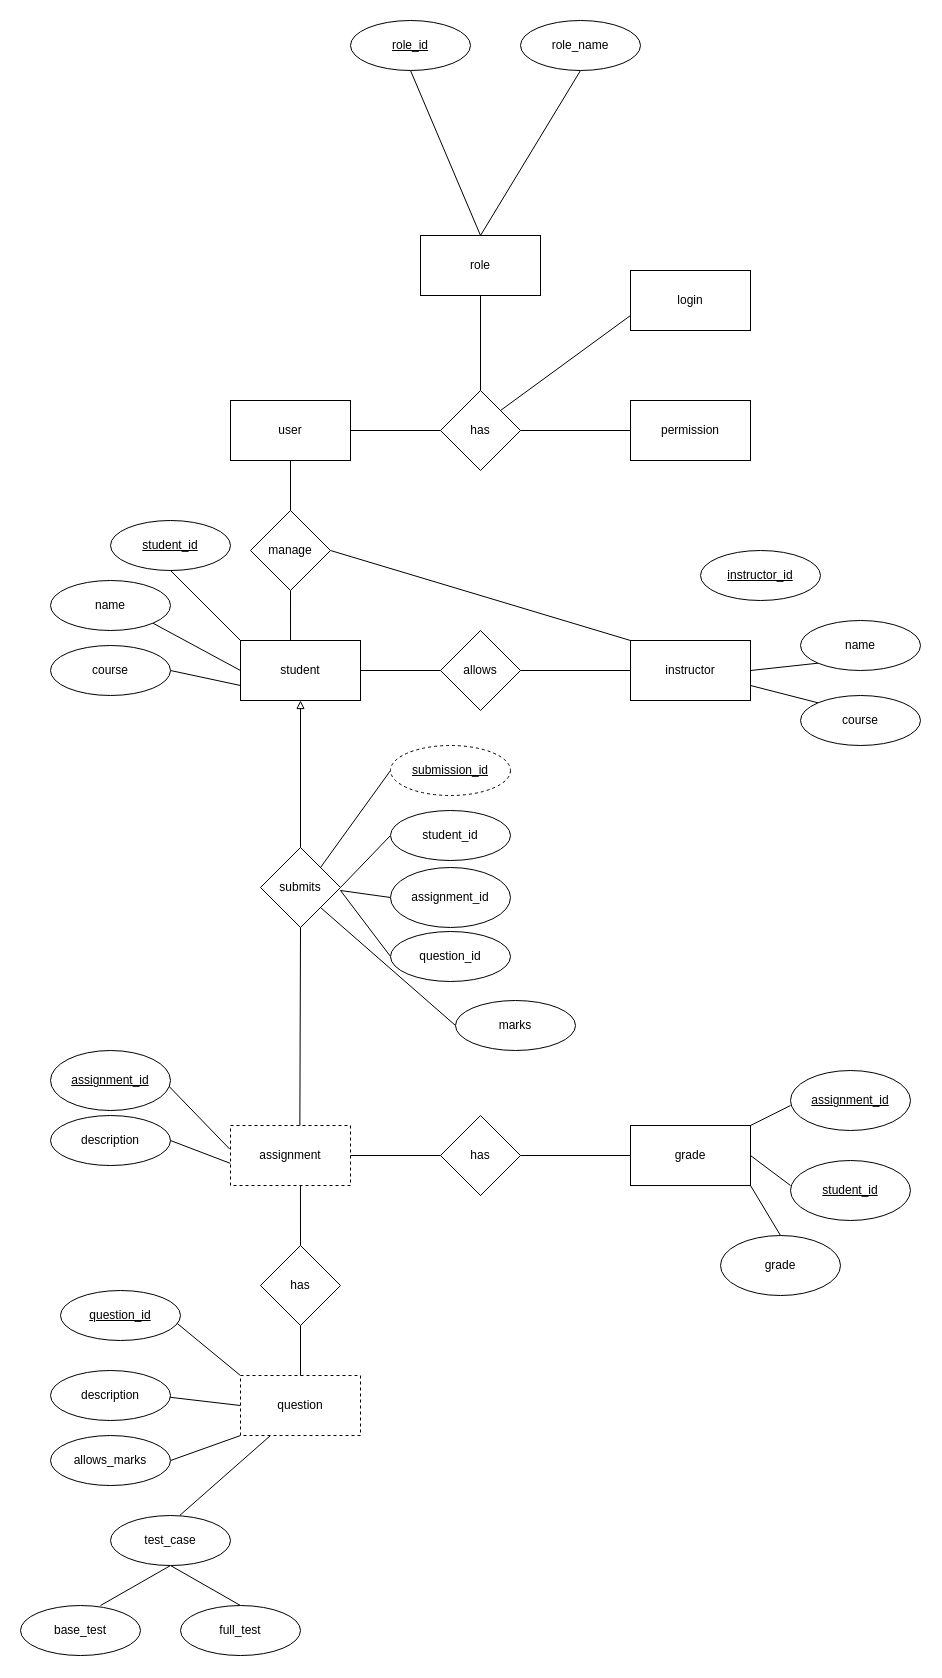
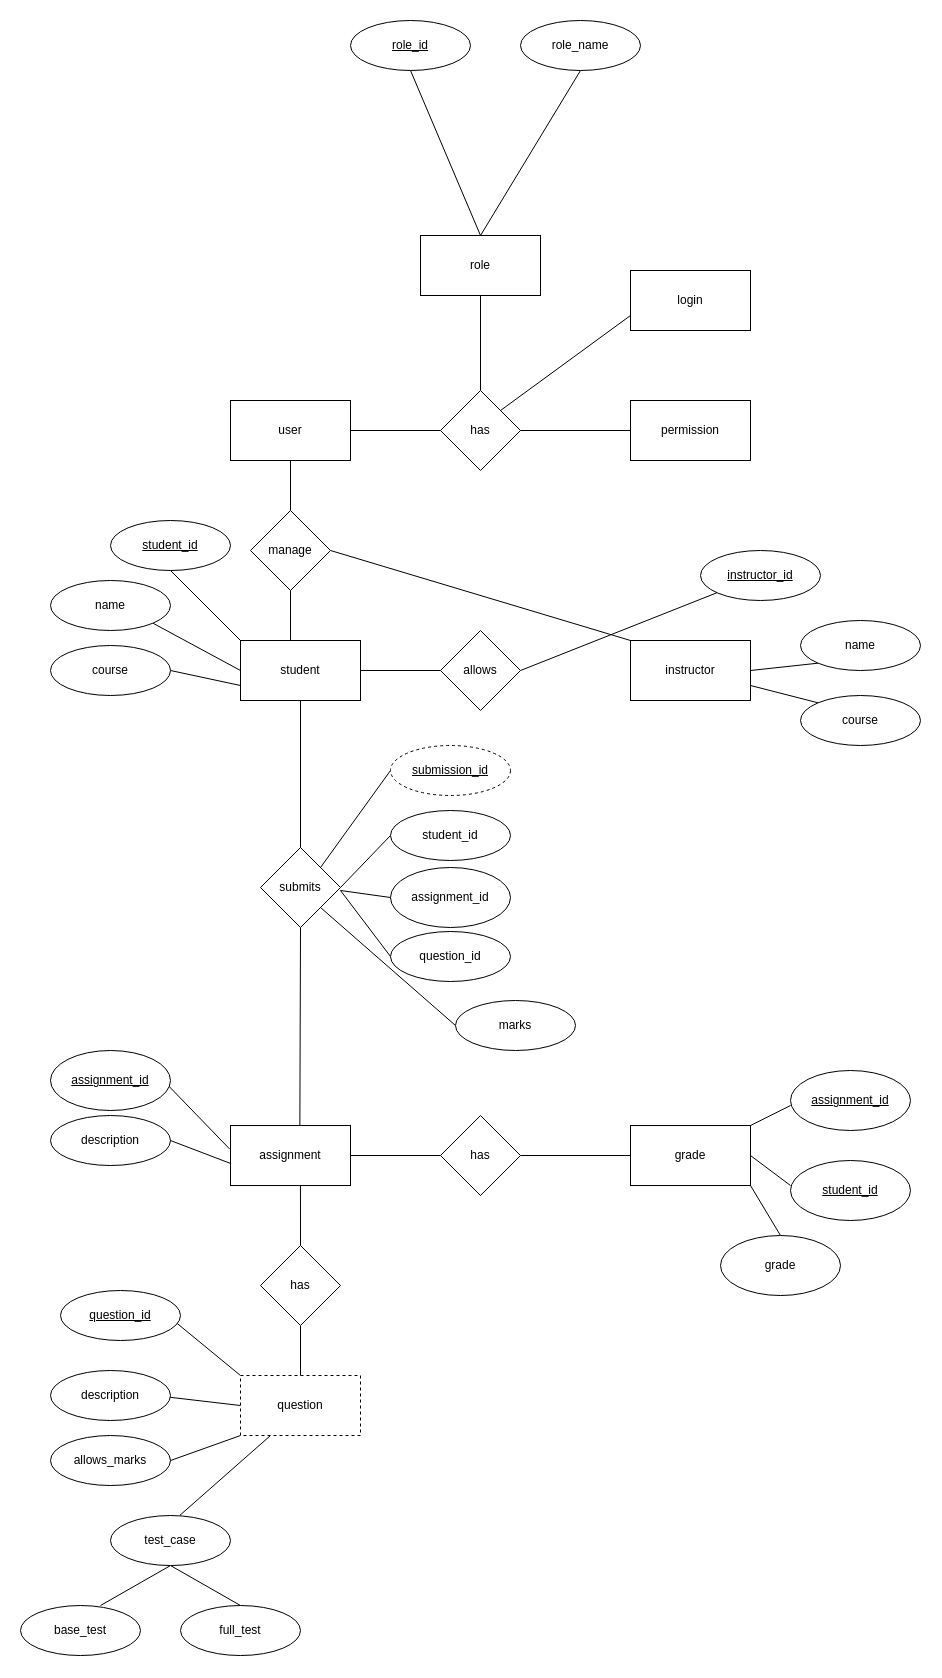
  <mxCell id="0" />
  <mxCell id="1" parent="0" />
  <mxCell id="2" value="student" style="rounded=0;whiteSpace=wrap;html=1;" parent="1" vertex="1"><mxGeometry x="240" y="640" width="120" height="60" as="geometry" /></mxCell>
  <mxCell id="3" value="grade" style="rounded=0;whiteSpace=wrap;html=1;" parent="1" vertex="1"><mxGeometry x="630" y="1125.03" width="120" height="60" as="geometry" /></mxCell>
  <mxCell id="4" style="edgeStyle=none;rounded=0;orthogonalLoop=1;jettySize=auto;html=1;exitX=0.25;exitY=1;exitDx=0;exitDy=0;entryX=0.578;entryY=-0.004;entryDx=0;entryDy=0;entryPerimeter=0;endArrow=none;endFill=0;" parent="1" source="8" target="43" edge="1"><mxGeometry relative="1" as="geometry" /></mxCell>
  <mxCell id="5" style="edgeStyle=none;rounded=0;orthogonalLoop=1;jettySize=auto;html=1;exitX=0;exitY=0;exitDx=0;exitDy=0;entryX=0.955;entryY=0.724;entryDx=0;entryDy=0;entryPerimeter=0;endArrow=none;endFill=0;" parent="1" source="8" edge="1"><mxGeometry relative="1" as="geometry"><mxPoint x="174.6" y="1321.23" as="targetPoint" /></mxGeometry></mxCell>
  <mxCell id="6" style="edgeStyle=none;rounded=0;orthogonalLoop=1;jettySize=auto;html=1;exitX=0;exitY=0.5;exitDx=0;exitDy=0;endArrow=none;endFill=0;" parent="1" source="8" edge="1"><mxGeometry relative="1" as="geometry"><mxPoint x="167.894" y="1396.595" as="targetPoint" /></mxGeometry></mxCell>
  <mxCell id="7" style="edgeStyle=none;rounded=0;orthogonalLoop=1;jettySize=auto;html=1;exitX=0;exitY=1;exitDx=0;exitDy=0;entryX=1;entryY=0.5;entryDx=0;entryDy=0;endArrow=none;endFill=0;" parent="1" source="8" edge="1"><mxGeometry relative="1" as="geometry"><mxPoint x="170" y="1460.03" as="targetPoint" /></mxGeometry></mxCell>
  <mxCell id="8" value="question" style="rounded=0;whiteSpace=wrap;html=1;dashed=1;" parent="1" vertex="1"><mxGeometry x="240" y="1375.03" width="120" height="60" as="geometry" /></mxCell>
- <mxCell id="9" value="assignment" style="rounded=0;whiteSpace=wrap;html=1;dashed=1;" parent="1" vertex="1"><mxGeometry x="230" y="1125.03" width="120" height="60" as="geometry" /></mxCell>
+ <mxCell id="9" value="assignment" style="rounded=0;whiteSpace=wrap;html=1;" parent="1" vertex="1"><mxGeometry x="230" y="1125.03" width="120" height="60" as="geometry" /></mxCell>
  <mxCell id="10" value="instructor" style="rounded=0;whiteSpace=wrap;html=1;" parent="1" vertex="1"><mxGeometry x="630" y="640" width="120" height="60" as="geometry" /></mxCell>
  <mxCell id="11" style="rounded=0;orthogonalLoop=1;jettySize=auto;html=1;exitX=0.5;exitY=1;exitDx=0;exitDy=0;entryX=0;entryY=0;entryDx=0;entryDy=0;endArrow=none;endFill=0;" parent="1" source="12" target="2" edge="1"><mxGeometry relative="1" as="geometry" /></mxCell>
  <mxCell id="12" value="&lt;u&gt;student_id&lt;/u&gt;" style="ellipse;whiteSpace=wrap;html=1;" parent="1" vertex="1"><mxGeometry x="110" y="520" width="120" height="50" as="geometry" /></mxCell>
  <mxCell id="13" style="rounded=0;orthogonalLoop=1;jettySize=auto;html=1;exitX=1;exitY=1;exitDx=0;exitDy=0;entryX=0;entryY=0.5;entryDx=0;entryDy=0;endArrow=none;endFill=0;" parent="1" source="14" target="2" edge="1"><mxGeometry relative="1" as="geometry" /></mxCell>
  <mxCell id="14" value="name" style="ellipse;whiteSpace=wrap;html=1;" parent="1" vertex="1"><mxGeometry x="50" y="580" width="120" height="50" as="geometry" /></mxCell>
  <mxCell id="15" style="rounded=0;orthogonalLoop=1;jettySize=auto;html=1;exitX=1;exitY=0.5;exitDx=0;exitDy=0;entryX=0;entryY=0.75;entryDx=0;entryDy=0;endArrow=none;endFill=0;" parent="1" source="16" target="2" edge="1"><mxGeometry relative="1" as="geometry" /></mxCell>
  <mxCell id="16" value="course" style="ellipse;whiteSpace=wrap;html=1;" parent="1" vertex="1"><mxGeometry x="50" y="645" width="120" height="50" as="geometry" /></mxCell>
  <mxCell id="17" style="edgeStyle=none;rounded=0;orthogonalLoop=1;jettySize=auto;html=1;exitX=0;exitY=0;exitDx=0;exitDy=0;entryX=1;entryY=0.75;entryDx=0;entryDy=0;endArrow=none;endFill=0;" parent="1" source="18" target="10" edge="1"><mxGeometry relative="1" as="geometry" /></mxCell>
  <mxCell id="18" value="course" style="ellipse;whiteSpace=wrap;html=1;" parent="1" vertex="1"><mxGeometry x="800" y="695" width="120" height="50" as="geometry" /></mxCell>
  <mxCell id="19" style="edgeStyle=none;rounded=0;orthogonalLoop=1;jettySize=auto;html=1;exitX=0;exitY=1;exitDx=0;exitDy=0;entryX=1;entryY=0.5;entryDx=0;entryDy=0;endArrow=none;endFill=0;" parent="1" source="20" target="10" edge="1"><mxGeometry relative="1" as="geometry" /></mxCell>
  <mxCell id="20" value="name" style="ellipse;whiteSpace=wrap;html=1;" parent="1" vertex="1"><mxGeometry x="800" y="620" width="120" height="50" as="geometry" /></mxCell>
  <mxCell id="21" value="&lt;u&gt;instructor_id&lt;/u&gt;" style="ellipse;whiteSpace=wrap;html=1;" parent="1" vertex="1"><mxGeometry x="700" y="550" width="120" height="50" as="geometry" /></mxCell>
- <mxCell id="22" style="edgeStyle=none;rounded=0;orthogonalLoop=1;jettySize=auto;html=1;exitX=1;exitY=0.5;exitDx=0;exitDy=0;entryX=0;entryY=0.5;entryDx=0;entryDy=0;endArrow=none;endFill=0;" parent="1" source="24" target="10" edge="1"><mxGeometry relative="1" as="geometry" /></mxCell>
+ <mxCell id="22" style="edgeStyle=none;rounded=0;orthogonalLoop=1;jettySize=auto;html=1;exitX=1;exitY=0.5;exitDx=0;exitDy=0;endArrow=none;endFill=0;" parent="1" source="24" target="21" edge="1"><mxGeometry relative="1" as="geometry" /></mxCell>
  <mxCell id="23" style="edgeStyle=none;rounded=0;orthogonalLoop=1;jettySize=auto;html=1;exitX=0;exitY=0.5;exitDx=0;exitDy=0;entryX=1;entryY=0.5;entryDx=0;entryDy=0;endArrow=none;endFill=0;" parent="1" source="24" target="2" edge="1"><mxGeometry relative="1" as="geometry" /></mxCell>
  <mxCell id="24" value="allows" style="rhombus;whiteSpace=wrap;html=1;" parent="1" vertex="1"><mxGeometry x="440" y="630" width="80" height="80" as="geometry" /></mxCell>
- <mxCell id="25" style="edgeStyle=none;rounded=0;orthogonalLoop=1;jettySize=auto;html=1;exitX=0.5;exitY=0;exitDx=0;exitDy=0;entryX=0.5;entryY=1;entryDx=0;entryDy=0;endArrow=block;endFill=0;" parent="1" source="27" target="2" edge="1"><mxGeometry relative="1" as="geometry" /></mxCell>
+ <mxCell id="25" style="edgeStyle=none;rounded=0;orthogonalLoop=1;jettySize=auto;html=1;exitX=0.5;exitY=0;exitDx=0;exitDy=0;entryX=0.5;entryY=1;entryDx=0;entryDy=0;endArrow=none;endFill=0;" parent="1" source="27" target="2" edge="1"><mxGeometry relative="1" as="geometry" /></mxCell>
  <mxCell id="26" style="edgeStyle=none;rounded=0;orthogonalLoop=1;jettySize=auto;html=1;exitX=0.5;exitY=1;exitDx=0;exitDy=0;entryX=0.578;entryY=0.003;entryDx=0;entryDy=0;entryPerimeter=0;endArrow=none;endFill=0;" parent="1" source="27" target="9" edge="1"><mxGeometry relative="1" as="geometry" /></mxCell>
  <mxCell id="27" value="submits" style="rhombus;whiteSpace=wrap;html=1;" parent="1" vertex="1"><mxGeometry x="260" y="847" width="80" height="80" as="geometry" /></mxCell>
  <mxCell id="28" style="edgeStyle=none;rounded=0;orthogonalLoop=1;jettySize=auto;html=1;exitX=0.5;exitY=0;exitDx=0;exitDy=0;entryX=0.583;entryY=1;entryDx=0;entryDy=0;entryPerimeter=0;endArrow=none;endFill=0;" parent="1" source="30" target="9" edge="1"><mxGeometry relative="1" as="geometry" /></mxCell>
  <mxCell id="29" style="edgeStyle=none;rounded=0;orthogonalLoop=1;jettySize=auto;html=1;exitX=0.5;exitY=1;exitDx=0;exitDy=0;entryX=0.5;entryY=0;entryDx=0;entryDy=0;endArrow=none;endFill=0;" parent="1" source="30" target="8" edge="1"><mxGeometry relative="1" as="geometry" /></mxCell>
  <mxCell id="30" value="has" style="rhombus;whiteSpace=wrap;html=1;" parent="1" vertex="1"><mxGeometry x="260" y="1245.03" width="80" height="80" as="geometry" /></mxCell>
  <mxCell id="31" style="edgeStyle=none;rounded=0;orthogonalLoop=1;jettySize=auto;html=1;exitX=1;exitY=0.5;exitDx=0;exitDy=0;entryX=0;entryY=0.5;entryDx=0;entryDy=0;endArrow=none;endFill=0;" parent="1" source="33" target="3" edge="1"><mxGeometry relative="1" as="geometry" /></mxCell>
  <mxCell id="32" style="edgeStyle=none;rounded=0;orthogonalLoop=1;jettySize=auto;html=1;exitX=0;exitY=0.5;exitDx=0;exitDy=0;entryX=1;entryY=0.5;entryDx=0;entryDy=0;endArrow=none;endFill=0;" parent="1" source="33" target="9" edge="1"><mxGeometry relative="1" as="geometry" /></mxCell>
  <mxCell id="33" value="has" style="rhombus;whiteSpace=wrap;html=1;" parent="1" vertex="1"><mxGeometry x="440" y="1115.03" width="80" height="80" as="geometry" /></mxCell>
  <mxCell id="34" style="edgeStyle=none;rounded=0;orthogonalLoop=1;jettySize=auto;html=1;exitX=1;exitY=0.5;exitDx=0;exitDy=0;entryX=-0.002;entryY=0.63;entryDx=0;entryDy=0;entryPerimeter=0;endArrow=none;endFill=0;" parent="1" target="9" edge="1"><mxGeometry relative="1" as="geometry"><mxPoint x="170" y="1140.03" as="sourcePoint" /></mxGeometry></mxCell>
  <mxCell id="35" value="description" style="ellipse;whiteSpace=wrap;html=1;" parent="1" vertex="1"><mxGeometry x="50" y="1115.03" width="120" height="50" as="geometry" /></mxCell>
  <mxCell id="36" style="edgeStyle=none;rounded=0;orthogonalLoop=1;jettySize=auto;html=1;exitX=1;exitY=1;exitDx=0;exitDy=0;entryX=-0.008;entryY=0.39;entryDx=0;entryDy=0;entryPerimeter=0;endArrow=none;endFill=0;" parent="1" target="9" edge="1"><mxGeometry relative="1" as="geometry"><mxPoint x="162.9" y="1080.004" as="sourcePoint" /></mxGeometry></mxCell>
  <mxCell id="37" value="&lt;u&gt;assignment_id&lt;/u&gt;" style="ellipse;whiteSpace=wrap;html=1;" parent="1" vertex="1"><mxGeometry x="50" y="1050" width="120" height="60" as="geometry" /></mxCell>
  <mxCell id="38" value="allows_marks" style="ellipse;whiteSpace=wrap;html=1;" parent="1" vertex="1"><mxGeometry x="50" y="1435.03" width="120" height="50" as="geometry" /></mxCell>
  <mxCell id="39" value="description" style="ellipse;whiteSpace=wrap;html=1;" parent="1" vertex="1"><mxGeometry x="50" y="1370" width="120" height="50" as="geometry" /></mxCell>
  <mxCell id="40" value="&lt;u&gt;question_id&lt;/u&gt;" style="ellipse;whiteSpace=wrap;html=1;" parent="1" vertex="1"><mxGeometry x="60" y="1290" width="120" height="50" as="geometry" /></mxCell>
  <mxCell id="41" style="edgeStyle=none;rounded=0;orthogonalLoop=1;jettySize=auto;html=1;exitX=0.5;exitY=1;exitDx=0;exitDy=0;entryX=0.5;entryY=0;entryDx=0;entryDy=0;endArrow=none;endFill=0;" parent="1" source="43" edge="1"><mxGeometry relative="1" as="geometry"><mxPoint x="100" y="1605.03" as="targetPoint" /></mxGeometry></mxCell>
  <mxCell id="42" style="edgeStyle=none;rounded=0;orthogonalLoop=1;jettySize=auto;html=1;exitX=0.5;exitY=1;exitDx=0;exitDy=0;entryX=0.5;entryY=0;entryDx=0;entryDy=0;endArrow=none;endFill=0;" parent="1" source="43" target="44" edge="1"><mxGeometry relative="1" as="geometry" /></mxCell>
  <mxCell id="43" value="test_case" style="ellipse;whiteSpace=wrap;html=1;" parent="1" vertex="1"><mxGeometry x="110" y="1515.03" width="120" height="50" as="geometry" /></mxCell>
  <mxCell id="44" value="full_test" style="ellipse;whiteSpace=wrap;html=1;" parent="1" vertex="1"><mxGeometry x="180" y="1605.03" width="120" height="50" as="geometry" /></mxCell>
  <mxCell id="45" value="base_test" style="ellipse;whiteSpace=wrap;html=1;" parent="1" vertex="1"><mxGeometry x="20" y="1605.03" width="120" height="50" as="geometry" /></mxCell>
  <mxCell id="46" style="edgeStyle=none;rounded=0;orthogonalLoop=1;jettySize=auto;html=1;exitX=0;exitY=0.5;exitDx=0;exitDy=0;entryX=1;entryY=0;entryDx=0;entryDy=0;endArrow=none;endFill=0;" parent="1" target="3" edge="1"><mxGeometry relative="1" as="geometry"><mxPoint x="790" y="1105.03" as="sourcePoint" /></mxGeometry></mxCell>
  <mxCell id="47" value="&lt;u&gt;assignment_id&lt;/u&gt;" style="ellipse;whiteSpace=wrap;html=1;" parent="1" vertex="1"><mxGeometry x="790" y="1070" width="120" height="60" as="geometry" /></mxCell>
  <mxCell id="48" style="edgeStyle=none;rounded=0;orthogonalLoop=1;jettySize=auto;html=1;exitX=0;exitY=0.5;exitDx=0;exitDy=0;entryX=1;entryY=0.5;entryDx=0;entryDy=0;endArrow=none;endFill=0;" parent="1" target="3" edge="1"><mxGeometry relative="1" as="geometry"><mxPoint x="790" y="1185.03" as="sourcePoint" /></mxGeometry></mxCell>
  <mxCell id="49" value="&lt;u&gt;student_id&lt;/u&gt;" style="ellipse;whiteSpace=wrap;html=1;" parent="1" vertex="1"><mxGeometry x="790" y="1160" width="120" height="60" as="geometry" /></mxCell>
  <mxCell id="50" style="edgeStyle=none;rounded=0;orthogonalLoop=1;jettySize=auto;html=1;exitX=0.5;exitY=1;exitDx=0;exitDy=0;entryX=0.5;entryY=0;entryDx=0;entryDy=0;endArrow=none;endFill=0;" parent="1" source="51" target="54" edge="1"><mxGeometry relative="1" as="geometry" /></mxCell>
  <mxCell id="51" value="user" style="rounded=0;whiteSpace=wrap;html=1;" parent="1" vertex="1"><mxGeometry x="230" y="400" width="120" height="60" as="geometry" /></mxCell>
  <mxCell id="52" style="edgeStyle=none;rounded=0;orthogonalLoop=1;jettySize=auto;html=1;exitX=0.5;exitY=1;exitDx=0;exitDy=0;entryX=0.417;entryY=0;entryDx=0;entryDy=0;entryPerimeter=0;endArrow=none;endFill=0;" parent="1" source="54" target="2" edge="1"><mxGeometry relative="1" as="geometry" /></mxCell>
  <mxCell id="53" style="edgeStyle=none;rounded=0;orthogonalLoop=1;jettySize=auto;html=1;exitX=1;exitY=0.5;exitDx=0;exitDy=0;entryX=0;entryY=0;entryDx=0;entryDy=0;endArrow=none;endFill=0;" parent="1" source="54" target="10" edge="1"><mxGeometry relative="1" as="geometry" /></mxCell>
  <mxCell id="54" value="manage" style="rhombus;whiteSpace=wrap;html=1;" parent="1" vertex="1"><mxGeometry x="250" y="510" width="80" height="80" as="geometry" /></mxCell>
  <mxCell id="55" style="edgeStyle=none;rounded=0;orthogonalLoop=1;jettySize=auto;html=1;exitX=0;exitY=0.5;exitDx=0;exitDy=0;entryX=1;entryY=0.5;entryDx=0;entryDy=0;endArrow=none;endFill=0;" parent="1" source="59" target="51" edge="1"><mxGeometry relative="1" as="geometry" /></mxCell>
  <mxCell id="56" style="edgeStyle=none;rounded=0;orthogonalLoop=1;jettySize=auto;html=1;exitX=1;exitY=0.5;exitDx=0;exitDy=0;entryX=0;entryY=0.5;entryDx=0;entryDy=0;endArrow=none;endFill=0;" parent="1" source="59" target="60" edge="1"><mxGeometry relative="1" as="geometry" /></mxCell>
  <mxCell id="57" style="edgeStyle=none;rounded=0;orthogonalLoop=1;jettySize=auto;html=1;exitX=0.5;exitY=0;exitDx=0;exitDy=0;entryX=0.5;entryY=1;entryDx=0;entryDy=0;endArrow=none;endFill=0;" parent="1" source="59" target="63" edge="1"><mxGeometry relative="1" as="geometry" /></mxCell>
  <mxCell id="58" style="edgeStyle=none;rounded=0;orthogonalLoop=1;jettySize=auto;html=1;exitX=1;exitY=0;exitDx=0;exitDy=0;entryX=0;entryY=0.75;entryDx=0;entryDy=0;endArrow=none;endFill=0;" parent="1" source="59" target="64" edge="1"><mxGeometry relative="1" as="geometry" /></mxCell>
  <mxCell id="59" value="has" style="rhombus;whiteSpace=wrap;html=1;" parent="1" vertex="1"><mxGeometry x="440" y="390" width="80" height="80" as="geometry" /></mxCell>
  <mxCell id="60" value="permission" style="rounded=0;whiteSpace=wrap;html=1;" parent="1" vertex="1"><mxGeometry x="630" y="400" width="120" height="60" as="geometry" /></mxCell>
  <mxCell id="61" style="edgeStyle=none;rounded=0;orthogonalLoop=1;jettySize=auto;html=1;exitX=0.5;exitY=0;exitDx=0;exitDy=0;entryX=0.5;entryY=1;entryDx=0;entryDy=0;endArrow=none;endFill=0;" parent="1" source="63" target="66" edge="1"><mxGeometry relative="1" as="geometry" /></mxCell>
  <mxCell id="62" style="edgeStyle=none;rounded=0;orthogonalLoop=1;jettySize=auto;html=1;exitX=0.5;exitY=0;exitDx=0;exitDy=0;entryX=0.5;entryY=1;entryDx=0;entryDy=0;endArrow=none;endFill=0;" parent="1" source="63" target="65" edge="1"><mxGeometry relative="1" as="geometry" /></mxCell>
  <mxCell id="63" value="role" style="rounded=0;whiteSpace=wrap;html=1;" parent="1" vertex="1"><mxGeometry x="420" y="235" width="120" height="60" as="geometry" /></mxCell>
  <mxCell id="64" value="login" style="rounded=0;whiteSpace=wrap;html=1;" parent="1" vertex="1"><mxGeometry x="630" y="270" width="120" height="60" as="geometry" /></mxCell>
  <mxCell id="65" value="role_name" style="ellipse;whiteSpace=wrap;html=1;" parent="1" vertex="1"><mxGeometry x="520" y="20" width="120" height="50" as="geometry" /></mxCell>
  <mxCell id="66" value="&lt;u&gt;role_id&lt;/u&gt;" style="ellipse;whiteSpace=wrap;html=1;" parent="1" vertex="1"><mxGeometry x="350" y="20" width="120" height="50" as="geometry" /></mxCell>
  <mxCell id="67" style="edgeStyle=none;rounded=0;orthogonalLoop=1;jettySize=auto;html=1;exitX=0.5;exitY=0;exitDx=0;exitDy=0;entryX=1;entryY=1;entryDx=0;entryDy=0;endArrow=none;endFill=0;" parent="1" source="68" target="3" edge="1"><mxGeometry relative="1" as="geometry" /></mxCell>
  <mxCell id="68" value="grade" style="ellipse;whiteSpace=wrap;html=1;" parent="1" vertex="1"><mxGeometry x="720" y="1235.03" width="120" height="60" as="geometry" /></mxCell>
  <mxCell id="69" style="edgeStyle=none;rounded=0;orthogonalLoop=1;jettySize=auto;html=1;exitX=0;exitY=0.5;exitDx=0;exitDy=0;entryX=1;entryY=0;entryDx=0;entryDy=0;endArrow=none;endFill=0;" parent="1" source="70" target="27" edge="1"><mxGeometry relative="1" as="geometry" /></mxCell>
  <mxCell id="70" value="&lt;u&gt;submission_id&lt;/u&gt;" style="ellipse;whiteSpace=wrap;html=1;dashed=1;" parent="1" vertex="1"><mxGeometry x="390" y="745" width="120" height="50" as="geometry" /></mxCell>
  <mxCell id="71" style="edgeStyle=none;rounded=0;orthogonalLoop=1;jettySize=auto;html=1;exitX=0;exitY=0.5;exitDx=0;exitDy=0;entryX=1;entryY=0.5;entryDx=0;entryDy=0;endArrow=none;endFill=0;" parent="1" source="72" target="27" edge="1"><mxGeometry relative="1" as="geometry" /></mxCell>
  <mxCell id="72" value="student_id" style="ellipse;whiteSpace=wrap;html=1;" parent="1" vertex="1"><mxGeometry x="390" y="810" width="120" height="50" as="geometry" /></mxCell>
  <mxCell id="73" style="edgeStyle=none;rounded=0;orthogonalLoop=1;jettySize=auto;html=1;exitX=0;exitY=0.5;exitDx=0;exitDy=0;endArrow=none;endFill=0;" parent="1" source="74" edge="1"><mxGeometry relative="1" as="geometry"><mxPoint x="340" y="890" as="targetPoint" /></mxGeometry></mxCell>
  <mxCell id="74" value="question_id" style="ellipse;whiteSpace=wrap;html=1;" parent="1" vertex="1"><mxGeometry x="390" y="931" width="120" height="50" as="geometry" /></mxCell>
  <mxCell id="75" style="edgeStyle=none;rounded=0;orthogonalLoop=1;jettySize=auto;html=1;exitX=0;exitY=0.5;exitDx=0;exitDy=0;endArrow=none;endFill=0;" parent="1" source="76" edge="1"><mxGeometry relative="1" as="geometry"><mxPoint x="340" y="890" as="targetPoint" /></mxGeometry></mxCell>
  <mxCell id="76" value="assignment_id" style="ellipse;whiteSpace=wrap;html=1;" parent="1" vertex="1"><mxGeometry x="390" y="867" width="120" height="60" as="geometry" /></mxCell>
  <mxCell id="77" style="edgeStyle=none;rounded=0;orthogonalLoop=1;jettySize=auto;html=1;exitX=0;exitY=0.5;exitDx=0;exitDy=0;entryX=1;entryY=1;entryDx=0;entryDy=0;endArrow=none;endFill=0;" parent="1" source="78" target="27" edge="1"><mxGeometry relative="1" as="geometry" /></mxCell>
  <mxCell id="78" value="marks" style="ellipse;whiteSpace=wrap;html=1;" parent="1" vertex="1"><mxGeometry x="455" y="1000" width="120" height="50" as="geometry" /></mxCell>
